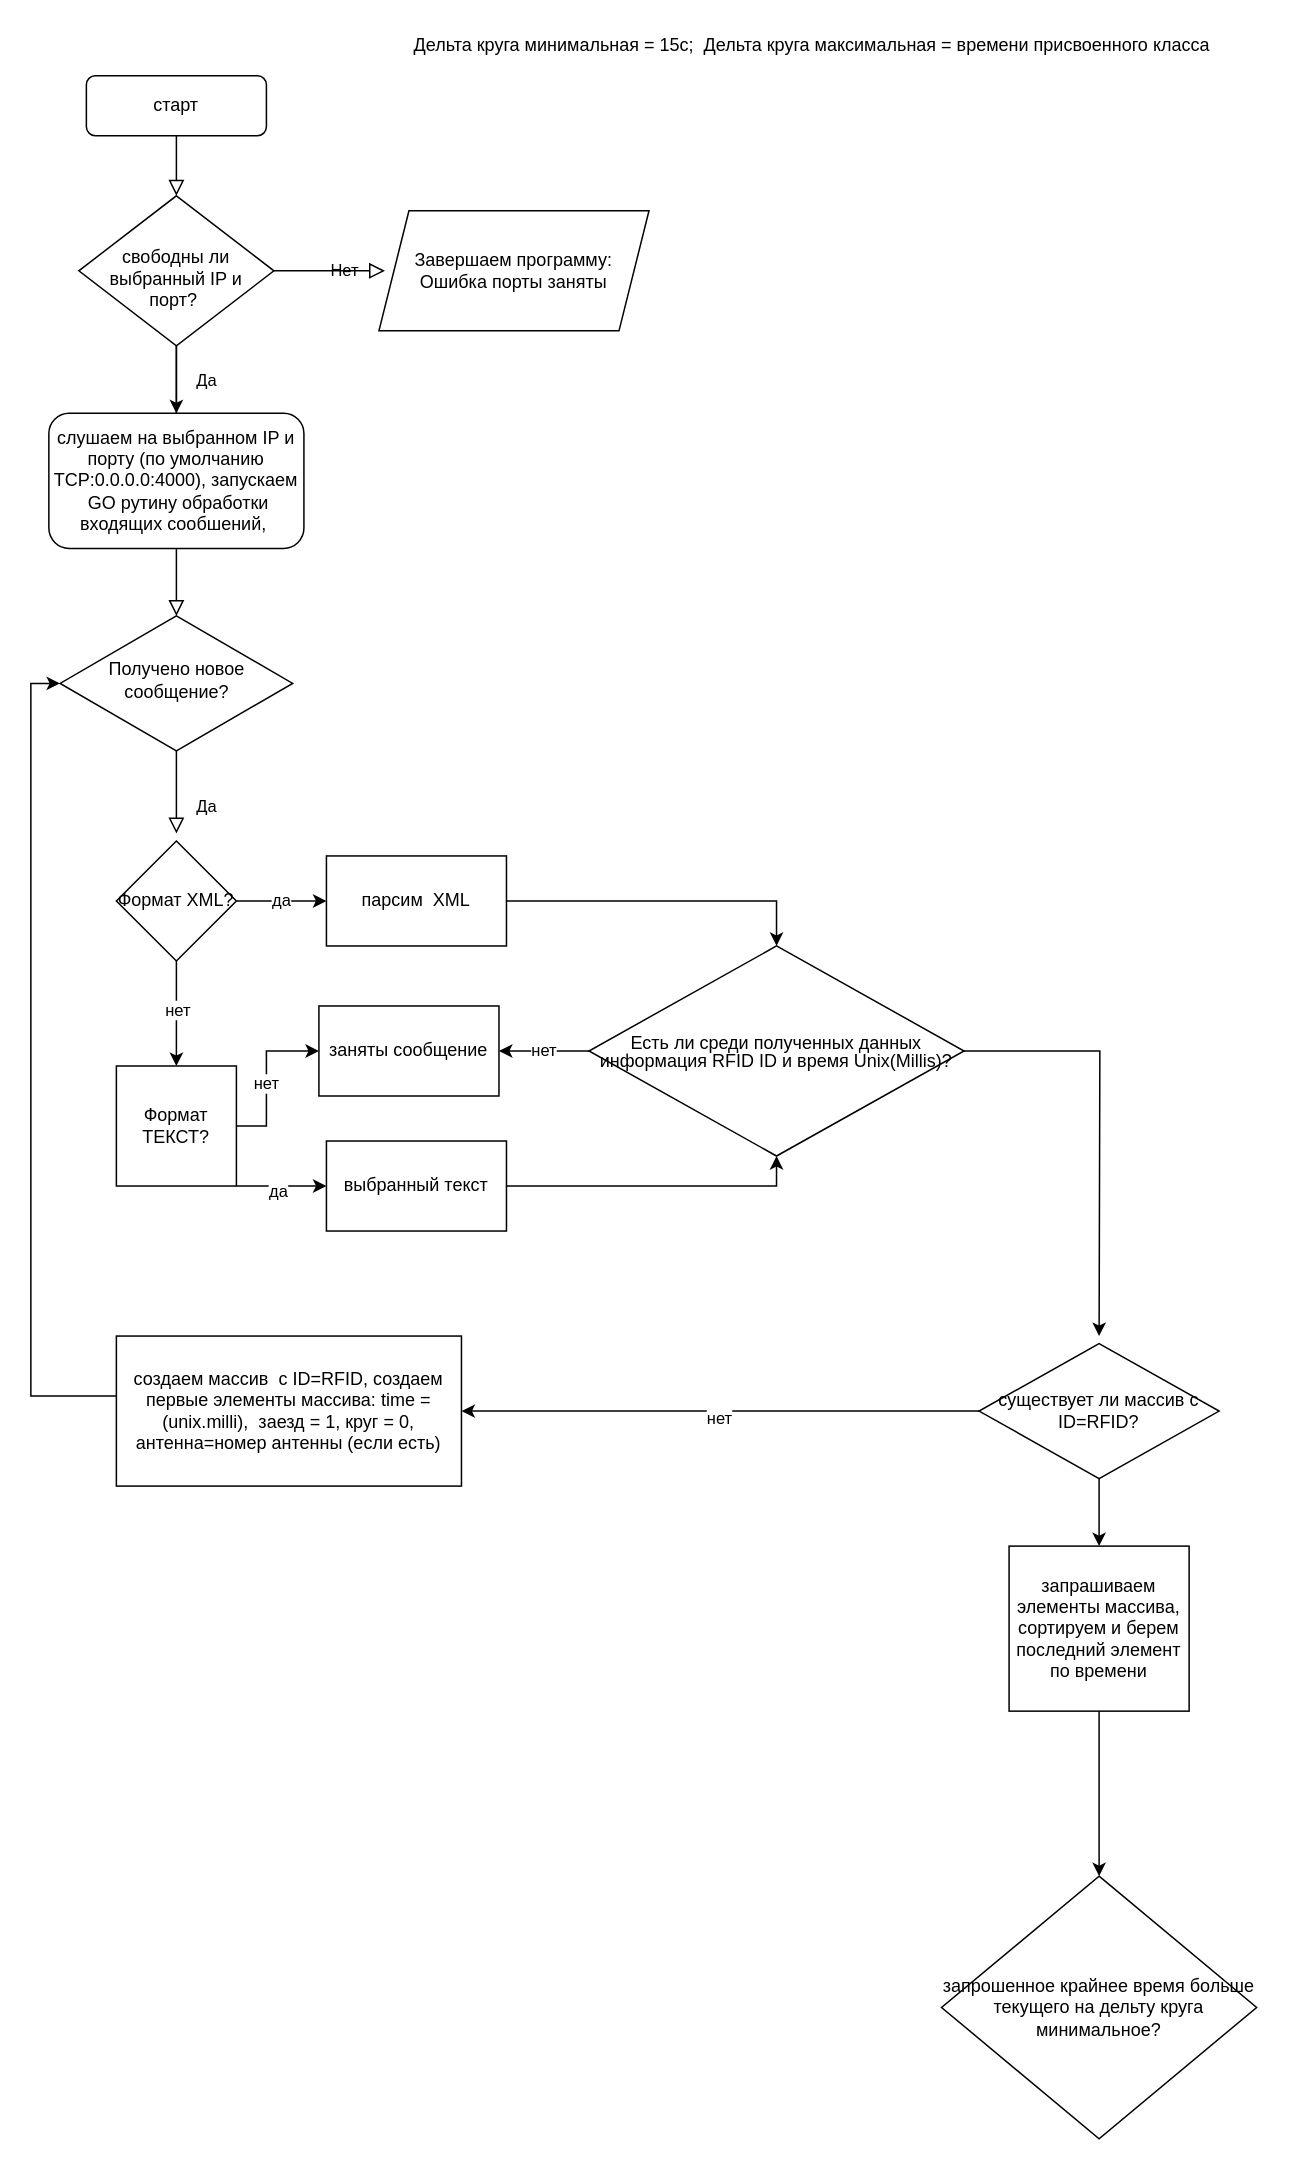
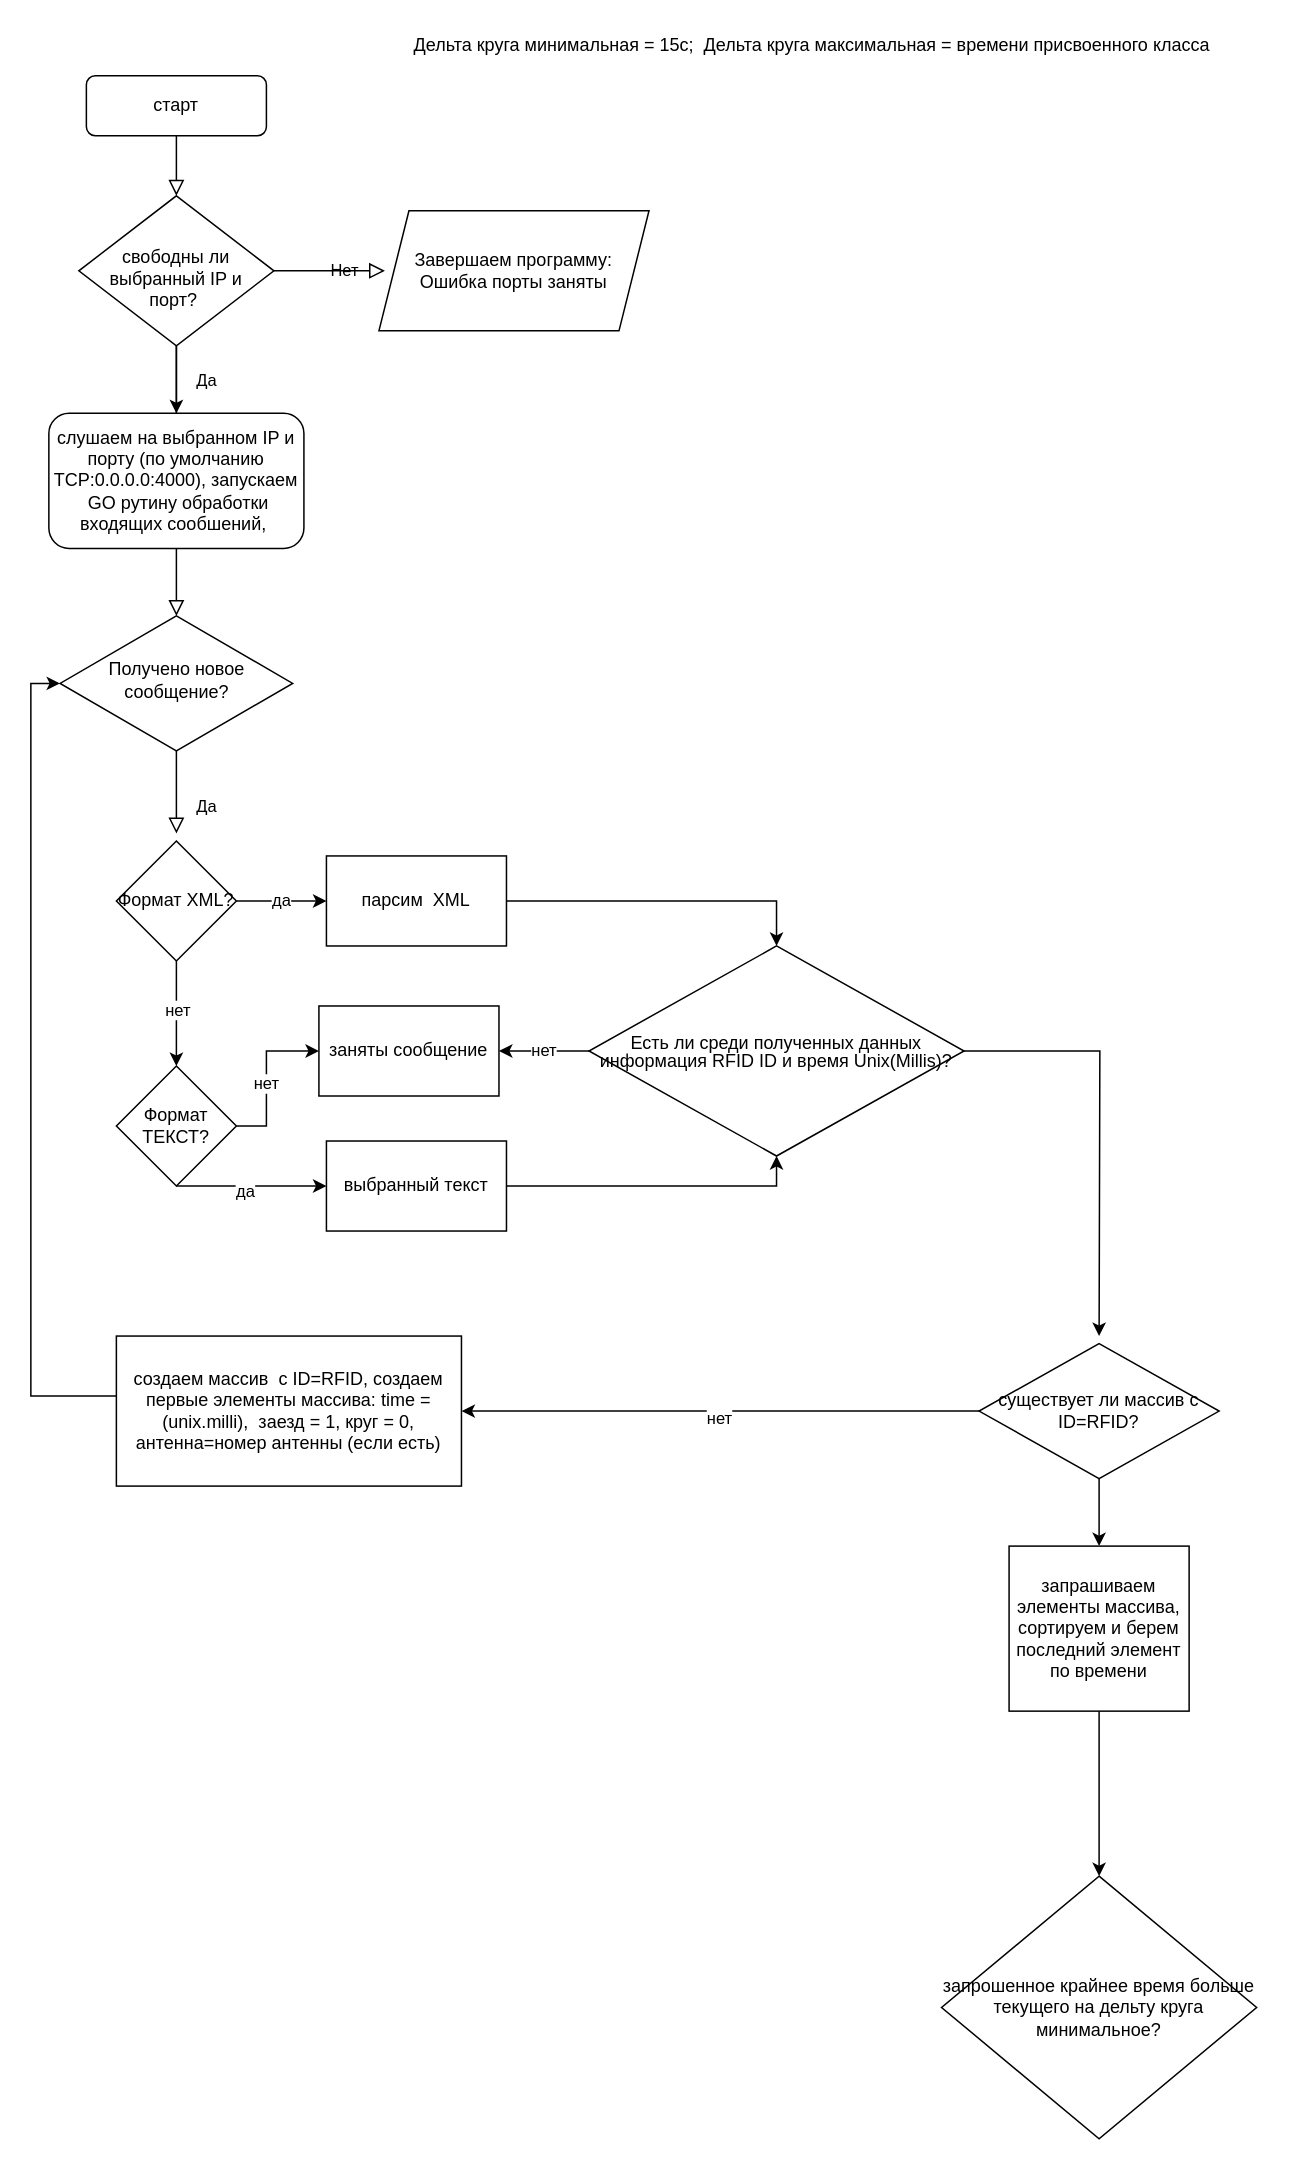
  <mxCell id="0" />
  <mxCell id="1" parent="0" />
  <mxCell id="2" value="" style="rounded=0;html=1;jettySize=auto;orthogonalLoop=1;fontSize=11;endArrow=block;endFill=0;endSize=8;strokeWidth=1;shadow=0;labelBackgroundColor=none;edgeStyle=orthogonalEdgeStyle;" parent="1" source="3" target="7" edge="1"><mxGeometry relative="1" as="geometry" /></mxCell>
  <mxCell id="3" value="старт" style="rounded=1;whiteSpace=wrap;html=1;fontSize=12;glass=0;strokeWidth=1;shadow=0;" parent="1" vertex="1"><mxGeometry x="57" y="50" width="120" height="40" as="geometry" /></mxCell>
  <mxCell id="4" value="" style="rounded=0;html=1;jettySize=auto;orthogonalLoop=1;fontSize=11;endArrow=block;endFill=0;endSize=8;strokeWidth=1;shadow=0;labelBackgroundColor=none;edgeStyle=orthogonalEdgeStyle;startArrow=none;" parent="1" source="10" target="9" edge="1"><mxGeometry y="20" relative="1" as="geometry"><mxPoint as="offset" /></mxGeometry></mxCell>
  <mxCell id="5" value="Нет" style="edgeStyle=orthogonalEdgeStyle;rounded=0;html=1;jettySize=auto;orthogonalLoop=1;fontSize=11;endArrow=block;endFill=0;endSize=8;strokeWidth=1;shadow=0;labelBackgroundColor=none;" parent="1" source="7" edge="1"><mxGeometry y="10" relative="1" as="geometry"><mxPoint as="offset" /><mxPoint x="256" y="180" as="targetPoint" /></mxGeometry></mxCell>
  <mxCell id="6" value="" style="edgeStyle=orthogonalEdgeStyle;rounded=0;orthogonalLoop=1;jettySize=auto;html=1;" edge="1" parent="1" source="7" target="10"><mxGeometry relative="1" as="geometry" /></mxCell>
  <mxCell id="7" value="&lt;br&gt;свободны ли выбранный IP и порт?&amp;nbsp;" style="rhombus;whiteSpace=wrap;html=1;shadow=0;fontFamily=Helvetica;fontSize=12;align=center;strokeWidth=1;spacing=6;spacingTop=-4;" parent="1" vertex="1"><mxGeometry x="52" y="130" width="130" height="100" as="geometry" /></mxCell>
  <mxCell id="8" value="Да" style="rounded=0;html=1;jettySize=auto;orthogonalLoop=1;fontSize=11;endArrow=block;endFill=0;endSize=8;strokeWidth=1;shadow=0;labelBackgroundColor=none;edgeStyle=orthogonalEdgeStyle;" parent="1" source="9" edge="1"><mxGeometry x="0.333" y="20" relative="1" as="geometry"><mxPoint as="offset" /><mxPoint x="117" y="555" as="targetPoint" /></mxGeometry></mxCell>
  <mxCell id="9" value="Получено новое сообщение?" style="rhombus;whiteSpace=wrap;html=1;shadow=0;fontFamily=Helvetica;fontSize=12;align=center;strokeWidth=1;spacing=6;spacingTop=-4;" parent="1" vertex="1"><mxGeometry x="39.5" y="410" width="155" height="90" as="geometry" /></mxCell>
  <mxCell id="10" value="слушаем на выбранном IP и порту (по умолчанию TCP:0.0.0.0:4000), запускаем &amp;nbsp;GO рутину обработки входящих сообшений,&amp;nbsp;" style="rounded=1;whiteSpace=wrap;html=1;" vertex="1" parent="1"><mxGeometry x="32" y="275" width="170" height="90" as="geometry" /></mxCell>
  <mxCell id="11" value="Да" style="rounded=0;html=1;jettySize=auto;orthogonalLoop=1;fontSize=11;endArrow=none;endFill=0;endSize=8;strokeWidth=1;shadow=0;labelBackgroundColor=none;edgeStyle=orthogonalEdgeStyle;" edge="1" parent="1" source="7" target="10"><mxGeometry y="20" relative="1" as="geometry"><mxPoint as="offset" /><mxPoint x="117" y="230" as="sourcePoint" /><mxPoint x="122" y="370" as="targetPoint" /></mxGeometry></mxCell>
  <mxCell id="12" value="&lt;span&gt;Завершаем программу: Ошибка порты заняты&lt;/span&gt;" style="shape=parallelogram;perimeter=parallelogramPerimeter;whiteSpace=wrap;html=1;fixedSize=1;" vertex="1" parent="1"><mxGeometry x="252" y="140" width="180" height="80" as="geometry" /></mxCell>
  <mxCell id="13" value="да" style="edgeStyle=orthogonalEdgeStyle;rounded=0;orthogonalLoop=1;jettySize=auto;html=1;" edge="1" parent="1" source="16" target="18"><mxGeometry relative="1" as="geometry" /></mxCell>
  <mxCell id="14" value="" style="edgeStyle=orthogonalEdgeStyle;rounded=0;orthogonalLoop=1;jettySize=auto;html=1;" edge="1" parent="1" source="16" target="23"><mxGeometry relative="1" as="geometry" /></mxCell>
  <mxCell id="15" value="нет" style="edgeLabel;html=1;align=center;verticalAlign=middle;resizable=0;points=[];" vertex="1" connectable="0" parent="14"><mxGeometry x="-0.075" relative="1" as="geometry"><mxPoint as="offset" /></mxGeometry></mxCell>
  <mxCell id="16" value="Формат XML?" style="rhombus;whiteSpace=wrap;html=1;" vertex="1" parent="1"><mxGeometry x="77" y="560" width="80" height="80" as="geometry" /></mxCell>
  <mxCell id="17" value="" style="edgeStyle=orthogonalEdgeStyle;rounded=0;orthogonalLoop=1;jettySize=auto;html=1;entryX=0.5;entryY=0;entryDx=0;entryDy=0;" edge="1" parent="1" source="18" target="29"><mxGeometry relative="1" as="geometry"><mxPoint x="422" y="670" as="targetPoint" /><Array as="points"><mxPoint x="517" y="600" /></Array></mxGeometry></mxCell>
  <mxCell id="18" value="парсим &amp;nbsp;XML" style="whiteSpace=wrap;html=1;" vertex="1" parent="1"><mxGeometry x="217" y="570" width="120" height="60" as="geometry" /></mxCell>
  <mxCell id="19" value="" style="edgeStyle=orthogonalEdgeStyle;rounded=0;orthogonalLoop=1;jettySize=auto;html=1;entryX=0;entryY=0.5;entryDx=0;entryDy=0;" edge="1" parent="1" source="23" target="30"><mxGeometry relative="1" as="geometry"><mxPoint x="175" y="710" as="targetPoint" /><Array as="points"><mxPoint x="177" y="750" /><mxPoint x="177" y="700" /></Array></mxGeometry></mxCell>
  <mxCell id="20" value="нет" style="edgeLabel;html=1;align=center;verticalAlign=middle;resizable=0;points=[];" vertex="1" connectable="0" parent="19"><mxGeometry x="-0.289" y="2" relative="1" as="geometry"><mxPoint x="1" y="-12" as="offset" /></mxGeometry></mxCell>
  <mxCell id="21" value="" style="edgeStyle=orthogonalEdgeStyle;rounded=0;orthogonalLoop=1;jettySize=auto;html=1;entryX=0;entryY=0.5;entryDx=0;entryDy=0;" edge="1" parent="1" source="23" target="26"><mxGeometry relative="1" as="geometry"><Array as="points"><mxPoint x="202" y="790" /><mxPoint x="202" y="790" /></Array></mxGeometry></mxCell>
  <mxCell id="22" value="да" style="edgeLabel;html=1;align=center;verticalAlign=middle;resizable=0;points=[];" vertex="1" connectable="0" parent="21"><mxGeometry x="-0.103" y="-3" relative="1" as="geometry"><mxPoint as="offset" /></mxGeometry></mxCell>
- <mxCell id="23" value="Формат ТЕКСТ?" style="whiteSpace=wrap;html=1;rounded=0;" vertex="1" parent="1"><mxGeometry x="77" y="710" width="80" height="80" as="geometry" /></mxCell>
+ <mxCell id="23" value="Формат ТЕКСТ?" style="rhombus;whiteSpace=wrap;html=1;" vertex="1" parent="1"><mxGeometry x="77" y="710" width="80" height="80" as="geometry" /></mxCell>
  <mxCell id="24" style="edgeStyle=orthogonalEdgeStyle;rounded=0;orthogonalLoop=1;jettySize=auto;html=1;exitX=0.5;exitY=1;exitDx=0;exitDy=0;" edge="1" parent="1" source="23" target="23"><mxGeometry relative="1" as="geometry" /></mxCell>
  <mxCell id="25" value="" style="edgeStyle=orthogonalEdgeStyle;rounded=0;orthogonalLoop=1;jettySize=auto;html=1;entryX=0.5;entryY=1;entryDx=0;entryDy=0;" edge="1" parent="1" source="26" target="29"><mxGeometry relative="1" as="geometry" /></mxCell>
  <mxCell id="26" value="выбранный текст" style="whiteSpace=wrap;html=1;" vertex="1" parent="1"><mxGeometry x="217" y="760" width="120" height="60" as="geometry" /></mxCell>
  <mxCell id="27" value="нет" style="edgeStyle=orthogonalEdgeStyle;rounded=0;orthogonalLoop=1;jettySize=auto;html=1;" edge="1" parent="1" source="29" target="30"><mxGeometry relative="1" as="geometry" /></mxCell>
  <mxCell id="28" value="" style="edgeStyle=orthogonalEdgeStyle;rounded=0;orthogonalLoop=1;jettySize=auto;html=1;" edge="1" parent="1" source="29"><mxGeometry relative="1" as="geometry"><mxPoint x="732" y="890" as="targetPoint" /></mxGeometry></mxCell>
  <mxCell id="29" value="&lt;p style=&quot;line-height: 100%&quot;&gt;Есть ли среди полученных данных информация RFID ID и время Unix(Millis)?&lt;/p&gt;" style="rhombus;whiteSpace=wrap;html=1;perimeterSpacing=0;" vertex="1" parent="1"><mxGeometry x="392" y="630" width="250" height="140" as="geometry" /></mxCell>
  <mxCell id="30" value="заняты сообщение" style="whiteSpace=wrap;html=1;" vertex="1" parent="1"><mxGeometry x="212" y="670" width="120" height="60" as="geometry" /></mxCell>
  <mxCell id="31" value="" style="edgeStyle=orthogonalEdgeStyle;rounded=0;orthogonalLoop=1;jettySize=auto;html=1;" edge="1" parent="1" source="34" target="36"><mxGeometry relative="1" as="geometry" /></mxCell>
  <mxCell id="32" value="нет" style="edgeLabel;html=1;align=center;verticalAlign=middle;resizable=0;points=[];" vertex="1" connectable="0" parent="31"><mxGeometry x="0.011" y="4" relative="1" as="geometry"><mxPoint as="offset" /></mxGeometry></mxCell>
  <mxCell id="33" value="" style="edgeStyle=orthogonalEdgeStyle;rounded=0;orthogonalLoop=1;jettySize=auto;html=1;" edge="1" parent="1" source="34" target="38"><mxGeometry relative="1" as="geometry" /></mxCell>
  <mxCell id="34" value="существует ли массив c ID=RFID?" style="rhombus;whiteSpace=wrap;html=1;" vertex="1" parent="1"><mxGeometry x="652" y="895" width="160" height="90" as="geometry" /></mxCell>
  <mxCell id="35" value="" style="edgeStyle=orthogonalEdgeStyle;rounded=0;orthogonalLoop=1;jettySize=auto;html=1;entryX=0;entryY=0.5;entryDx=0;entryDy=0;" edge="1" parent="1" source="36" target="9"><mxGeometry relative="1" as="geometry"><mxPoint x="52" y="630" as="targetPoint" /><Array as="points"><mxPoint x="20" y="930" /><mxPoint x="20" y="455" /></Array></mxGeometry></mxCell>
  <mxCell id="36" value="создаем массив &amp;nbsp;с ID=RFID, создаем первые элементы массива: time = (unix.milli), &amp;nbsp;заезд = 1, круг = 0, антенна=номер антенны (если есть)" style="whiteSpace=wrap;html=1;" vertex="1" parent="1"><mxGeometry x="77" y="890" width="230" height="100" as="geometry" /></mxCell>
  <mxCell id="37" value="" style="edgeStyle=orthogonalEdgeStyle;rounded=0;orthogonalLoop=1;jettySize=auto;html=1;" edge="1" parent="1" source="38" target="39"><mxGeometry relative="1" as="geometry" /></mxCell>
  <mxCell id="38" value="запрашиваем элементы массива, сортируем и берем последний элемент по времени" style="whiteSpace=wrap;html=1;" vertex="1" parent="1"><mxGeometry x="672" y="1030" width="120" height="110" as="geometry" /></mxCell>
  <mxCell id="39" value="запрошенное крайнее время больше текущего на дельту круга минимальное?" style="rhombus;whiteSpace=wrap;html=1;" vertex="1" parent="1"><mxGeometry x="627" y="1250" width="210" height="175" as="geometry" /></mxCell>
  <mxCell id="40" value="Дельта круга минимальная = 15с; &amp;nbsp;Дельта круга максимальная = времени присвоенного класса&amp;nbsp;" style="text;html=1;align=center;verticalAlign=middle;resizable=0;points=[];autosize=1;strokeColor=none;" vertex="1" parent="1"><mxGeometry x="262" y="20" width="560" height="20" as="geometry" /></mxCell>
  <mxCell id="41" value="&lt;br&gt;" style="text;html=1;align=center;verticalAlign=middle;resizable=0;points=[];autosize=1;strokeColor=none;" vertex="1" parent="1"><mxGeometry x="442" y="40" width="20" height="20" as="geometry" /></mxCell>
